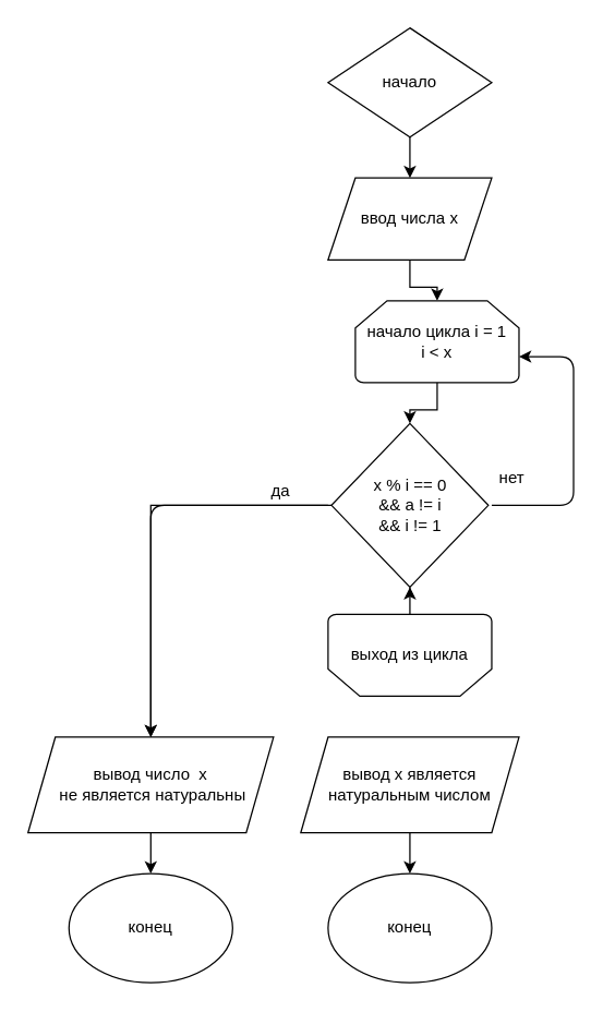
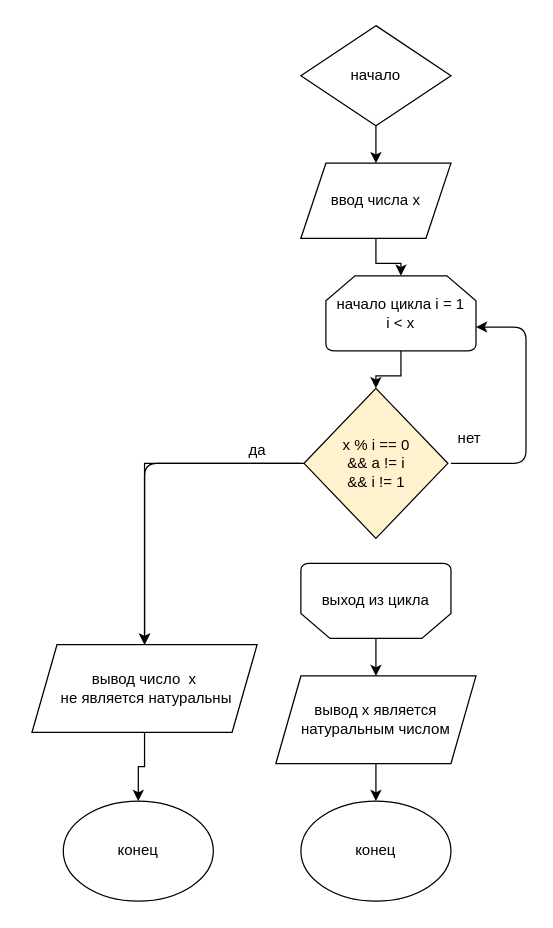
  <mxCell id="0" />
  <mxCell id="1" parent="0" />
  <mxCell id="2" value="" style="edgeStyle=orthogonalEdgeStyle;rounded=0;orthogonalLoop=1;jettySize=auto;html=1;" edge="1" parent="1" source="3" target="5"><mxGeometry relative="1" as="geometry" /></mxCell>
  <mxCell id="3" value="начало" style="rhombus;whiteSpace=wrap;html=1;" vertex="1" parent="1"><mxGeometry x="240" y="20" width="120" height="80" as="geometry" /></mxCell>
  <mxCell id="4" value="" style="edgeStyle=orthogonalEdgeStyle;rounded=0;orthogonalLoop=1;jettySize=auto;html=1;" edge="1" parent="1" source="5" target="7"><mxGeometry relative="1" as="geometry" /></mxCell>
  <mxCell id="5" value="ввод числа x" style="shape=parallelogram;perimeter=parallelogramPerimeter;whiteSpace=wrap;html=1;fixedSize=1;" vertex="1" parent="1"><mxGeometry x="240" y="130" width="120" height="60" as="geometry" /></mxCell>
  <mxCell id="6" value="" style="edgeStyle=orthogonalEdgeStyle;rounded=0;orthogonalLoop=1;jettySize=auto;html=1;" edge="1" parent="1" source="7" target="9"><mxGeometry relative="1" as="geometry" /></mxCell>
  <mxCell id="7" value="начало цикла i = 1&lt;br&gt;i &amp;lt; x" style="strokeWidth=1;html=1;shape=mxgraph.flowchart.loop_limit;whiteSpace=wrap;labelBackgroundColor=none;labelBorderColor=none;verticalAlign=middle;horizontal=1;" vertex="1" parent="1"><mxGeometry x="260" y="220" width="120" height="60" as="geometry" /></mxCell>
  <mxCell id="8" value="" style="edgeStyle=orthogonalEdgeStyle;rounded=0;orthogonalLoop=1;jettySize=auto;html=1;" edge="1" parent="1" source="9" target="18"><mxGeometry relative="1" as="geometry" /></mxCell>
- <mxCell id="9" value="x % i == 0&lt;br&gt;&amp;nbsp;&amp;amp;&amp;amp; a != i&amp;nbsp;&lt;br&gt;&amp;amp;&amp;amp; i != 1" style="rhombus;whiteSpace=wrap;html=1;strokeWidth=1;" vertex="1" parent="1"><mxGeometry x="242.5" y="310" width="115" height="120" as="geometry" /></mxCell>
+ <mxCell id="9" value="x % i == 0&lt;br&gt;&amp;nbsp;&amp;amp;&amp;amp; a != i&amp;nbsp;&lt;br&gt;&amp;amp;&amp;amp; i != 1" style="rhombus;whiteSpace=wrap;html=1;strokeWidth=1;fillColor=#fff2cc;" vertex="1" parent="1"><mxGeometry x="242.5" y="310" width="115" height="120" as="geometry" /></mxCell>
  <mxCell id="10" value="нет" style="text;html=1;strokeColor=none;fillColor=none;align=center;verticalAlign=middle;whiteSpace=wrap;rounded=0;" vertex="1" parent="1"><mxGeometry x="355" y="340" width="40" height="20" as="geometry" /></mxCell>
  <mxCell id="11" value="" style="edgeStyle=segmentEdgeStyle;endArrow=classic;html=1;entryX=1;entryY=0.683;entryDx=0;entryDy=0;entryPerimeter=0;" edge="1" parent="1" target="7"><mxGeometry width="50" height="50" relative="1" as="geometry"><mxPoint x="360" y="370" as="sourcePoint" /><mxPoint x="390" y="260" as="targetPoint" /><Array as="points"><mxPoint x="420" y="370" /><mxPoint x="420" y="261" /></Array></mxGeometry></mxCell>
- <mxCell id="12" value="" style="edgeStyle=orthogonalEdgeStyle;rounded=0;orthogonalLoop=1;jettySize=auto;html=1;" edge="1" parent="1" source="13" target="9"><mxGeometry relative="1" as="geometry" /></mxCell>
+ <mxCell id="12" value="" style="edgeStyle=orthogonalEdgeStyle;rounded=0;orthogonalLoop=1;jettySize=auto;html=1;" edge="1" parent="1" source="13" target="15"><mxGeometry relative="1" as="geometry" /></mxCell>
  <mxCell id="13" value="выход из цикла" style="strokeWidth=1;html=1;shape=mxgraph.flowchart.loop_limit;whiteSpace=wrap;labelBackgroundColor=none;labelBorderColor=none;verticalAlign=middle;horizontal=1;flipV=1;" vertex="1" parent="1"><mxGeometry x="240" y="450" width="120" height="60" as="geometry" /></mxCell>
  <mxCell id="14" value="" style="edgeStyle=orthogonalEdgeStyle;rounded=0;orthogonalLoop=1;jettySize=auto;html=1;" edge="1" parent="1" source="15" target="16"><mxGeometry relative="1" as="geometry" /></mxCell>
  <mxCell id="15" value="вывод x является натуральным числом" style="shape=parallelogram;perimeter=parallelogramPerimeter;whiteSpace=wrap;html=1;fixedSize=1;strokeWidth=1;" vertex="1" parent="1"><mxGeometry x="220" y="540" width="160" height="70" as="geometry" /></mxCell>
  <mxCell id="16" value="конец" style="ellipse;whiteSpace=wrap;html=1;strokeWidth=1;" vertex="1" parent="1"><mxGeometry x="240" y="640" width="120" height="80" as="geometry" /></mxCell>
  <mxCell id="17" value="" style="edgeStyle=orthogonalEdgeStyle;rounded=0;orthogonalLoop=1;jettySize=auto;html=1;" edge="1" parent="1" source="18" target="19"><mxGeometry relative="1" as="geometry" /></mxCell>
- <mxCell id="18" value="вывод число&amp;nbsp; х&lt;br&gt;&amp;nbsp;не является натуральны" style="shape=parallelogram;perimeter=parallelogramPerimeter;whiteSpace=wrap;html=1;fixedSize=1;" vertex="1" parent="1"><mxGeometry x="20" y="540" width="180" height="70" as="geometry" /></mxCell>
+ <mxCell id="18" value="вывод число&amp;nbsp; х&lt;br&gt;&amp;nbsp;не является натуральны" style="shape=parallelogram;perimeter=parallelogramPerimeter;whiteSpace=wrap;html=1;fixedSize=1;" vertex="1" parent="1"><mxGeometry x="25" y="515" width="180" height="70" as="geometry" /></mxCell>
  <mxCell id="19" value="конец" style="ellipse;whiteSpace=wrap;html=1;" vertex="1" parent="1"><mxGeometry x="50" y="640" width="120" height="80" as="geometry" /></mxCell>
  <mxCell id="20" value="" style="edgeStyle=segmentEdgeStyle;endArrow=classic;html=1;entryX=0.5;entryY=0;entryDx=0;entryDy=0;" edge="1" parent="1" target="18"><mxGeometry width="50" height="50" relative="1" as="geometry"><mxPoint x="240" y="370" as="sourcePoint" /><mxPoint x="150" y="360" as="targetPoint" /></mxGeometry></mxCell>
  <mxCell id="21" value="да" style="text;html=1;align=center;verticalAlign=middle;resizable=0;points=[];autosize=1;" vertex="1" parent="1"><mxGeometry x="190" y="350" width="30" height="20" as="geometry" /></mxCell>
